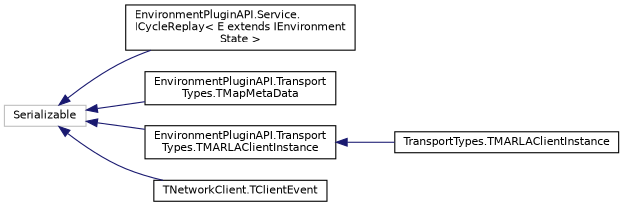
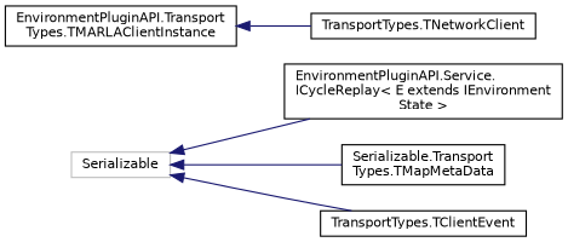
  digraph {
    rankdir=LR
    node [color=black fillcolor=white fontname=Helvetica fontsize=10 shape=record style=filled]
    edge [color=midnightblue dir=back fontname=Helvetica fontsize=10 labelfontname=Helvetica labelfontsize=10 style=solid]
    n1 [color=grey75 height=0.2 label=Serializable width=0.4]
    n2 [height=0.2 label="EnvironmentPluginAPI.Service.\lICycleReplay\< E extends IEnvironment\lState \>" width=0.4]
-   n3 [height=0.2 label="EnvironmentPluginAPI.Transport\lTypes.TMapMetaData" width=0.4]
+   n3 [height=0.2 label="Serializable.Transport\lTypes.TMapMetaData" width=0.4]
    n4 [height=0.2 label="EnvironmentPluginAPI.Transport\lTypes.TMARLAClientInstance" width=0.4]
-   n5 [height=0.2 label="TNetworkClient.TClientEvent" width=0.4]
-   n6 [height=0.2 label="TransportTypes.TMARLAClientInstance" width=0.4]
+   n5 [height=0.2 label="TransportTypes.TClientEvent" width=0.4]
+   n6 [height=0.2 label="TransportTypes.TNetworkClient" width=0.4]
    n1 -> n2
    n1 -> n3
-   n1 -> n4
    n1 -> n5
    n4 -> n6
  }
